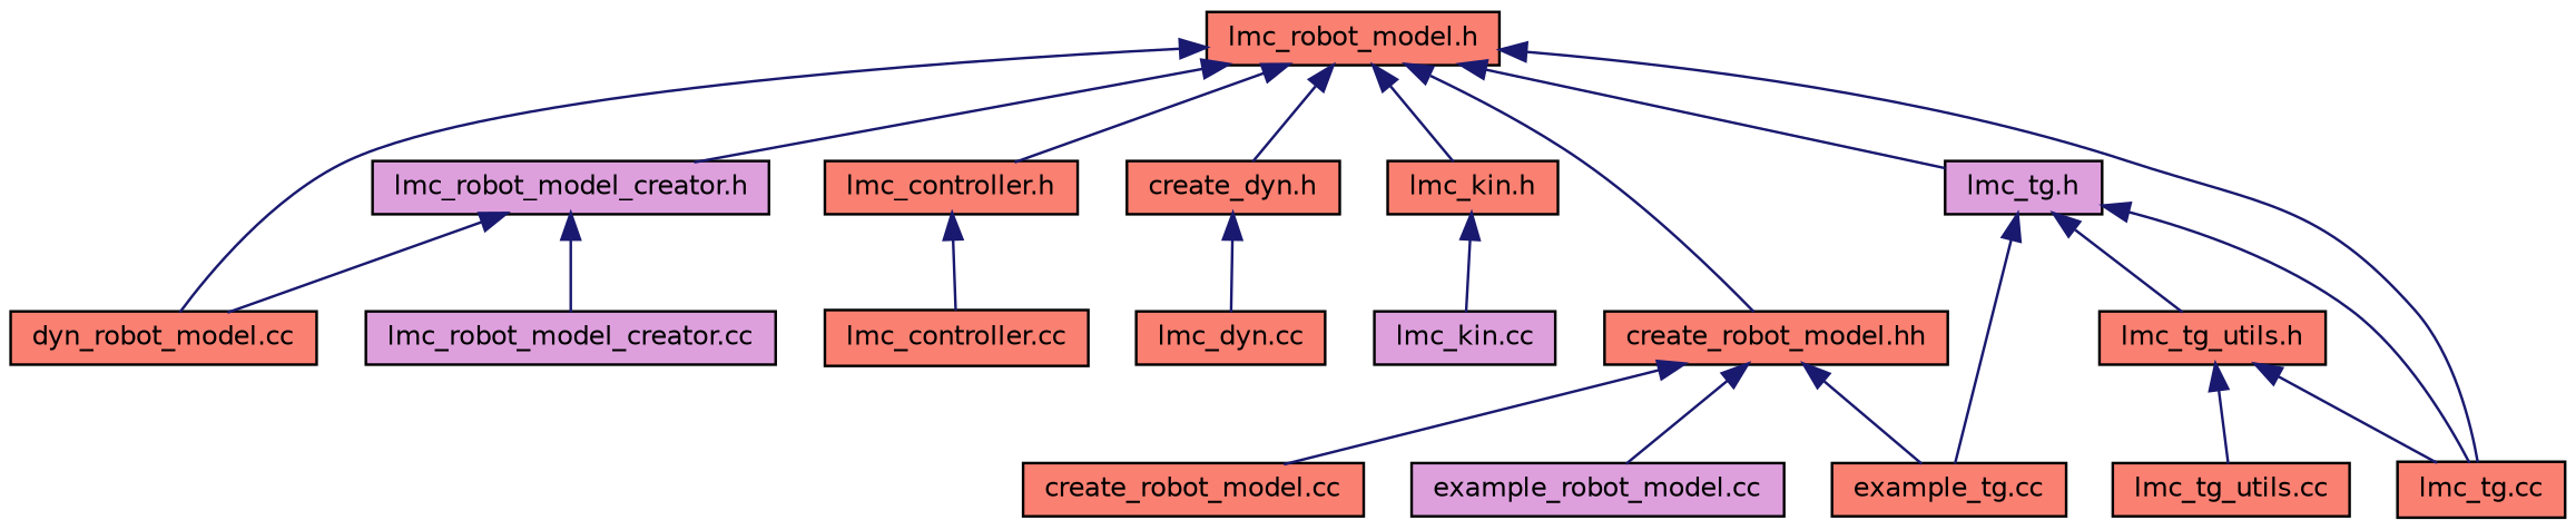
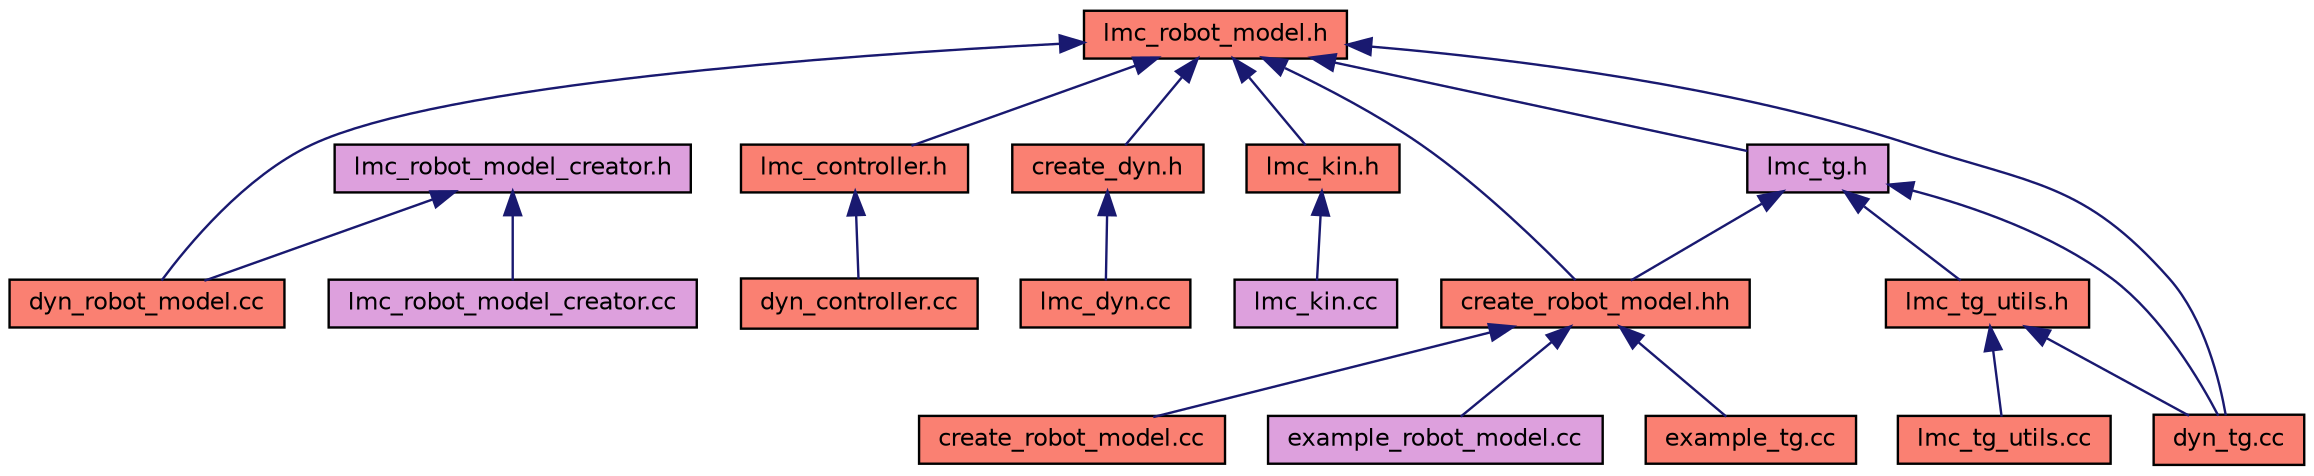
  digraph {
    node [color=black fillcolor=salmon fontname=Helvetica fontsize=10 shape=record style=filled]
    edge [color=midnightblue dir=back fontname=Helvetica fontsize=10 labelfontname=Helvetica labelfontsize=10 style=solid]
    n1 [fontcolor=black height=0.2 label="lmc_robot_model.h" width=0.4]
    n2 [height=0.2 label="dyn_robot_model.cc" width=0.4]
    n3 [fillcolor=plum height=0.2 label="lmc_robot_model_creator.h" width=0.4]
-   n4 [height=0.2 label="lmc_tg.cc" width=0.4]
+   n4 [height=0.2 label="dyn_tg.cc" width=0.4]
    n5 [height=0.2 label="lmc_controller.h" width=0.4]
    n6 [height=0.2 label="create_dyn.h" width=0.4]
    n7 [height=0.2 label="lmc_kin.h" width=0.4]
    n8 [fillcolor=plum height=0.2 label="lmc_tg.h" width=0.4]
    n9 [height=0.2 label="create_robot_model.hh" width=0.4]
    n10 [fillcolor=plum height=0.2 label="lmc_robot_model_creator.cc" width=0.4]
-   n11 [height=0.2 label="lmc_controller.cc" width=0.4]
+   n11 [height=0.2 label="dyn_controller.cc" width=0.4]
    n12 [height=0.2 label="lmc_dyn.cc" width=0.4]
    n13 [fillcolor=plum height=0.2 label="lmc_kin.cc" width=0.4]
    n14 [height=0.2 label="lmc_tg_utils.h" width=0.4]
    n15 [height=0.2 label="example_tg.cc" width=0.4]
    n16 [height=0.2 label="create_robot_model.cc" width=0.4]
    n17 [fillcolor=plum height=0.2 label="example_robot_model.cc" width=0.4]
    n18 [height=0.2 label="lmc_tg_utils.cc" width=0.4]
    n1 -> n2
-   n1 -> n3
    n1 -> n4
    n1 -> n5
    n1 -> n6
    n1 -> n7
    n1 -> n8
    n1 -> n9
    n3 -> n2
    n3 -> n10
    n5 -> n11
    n6 -> n12
    n7 -> n13
    n8 -> n4
    n8 -> n14
-   n8 -> n15
+   n8 -> n9
    n9 -> n15
    n9 -> n16
    n9 -> n17
    n14 -> n4
    n14 -> n18
  }
